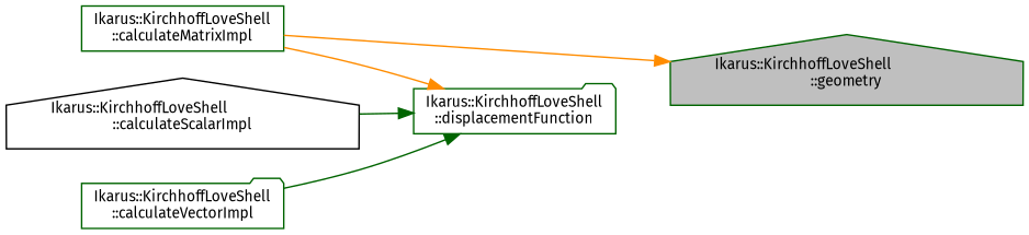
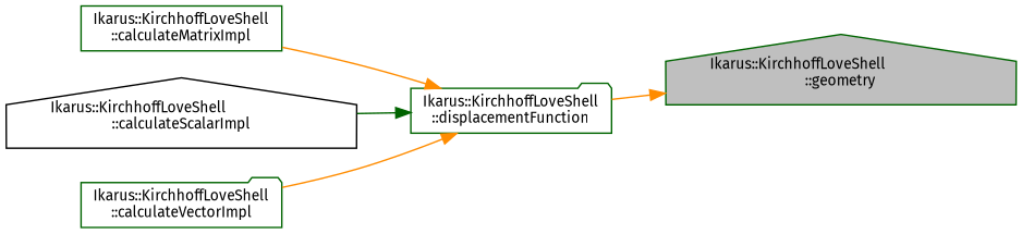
  digraph {
    fontname="Fira Sans"
    rankdir=RL
    node [color=darkgreen fillcolor=white fontname="Fira Sans" fontsize=10 shape=house style=filled]
    edge [color=darkorange dir=back fontname="Fira Sans" fontsize=10 labelfontname=Helvetica labelfontsize=10 style=solid]
    n1 [fillcolor=grey75 fontcolor=black height=0.2 label="Ikarus::KirchhoffLoveShell\l::geometry" width=0.4]
    n2 [height=0.2 label="Ikarus::KirchhoffLoveShell\l::displacementFunction" shape=folder width=0.4]
    n3 [height=0.2 label="Ikarus::KirchhoffLoveShell\l::calculateMatrixImpl" shape=box width=0.4]
    n4 [color=black height=0.2 label="Ikarus::KirchhoffLoveShell\l::calculateScalarImpl" width=0.4]
    n5 [height=0.2 label="Ikarus::KirchhoffLoveShell\l::calculateVectorImpl" shape=folder width=0.4]
-   n1 -> n3
+   n1 -> n2
    n2 -> n3
    n2 -> n4 [color=darkgreen]
-   n2 -> n5 [color=darkgreen]
+   n2 -> n5
  }
